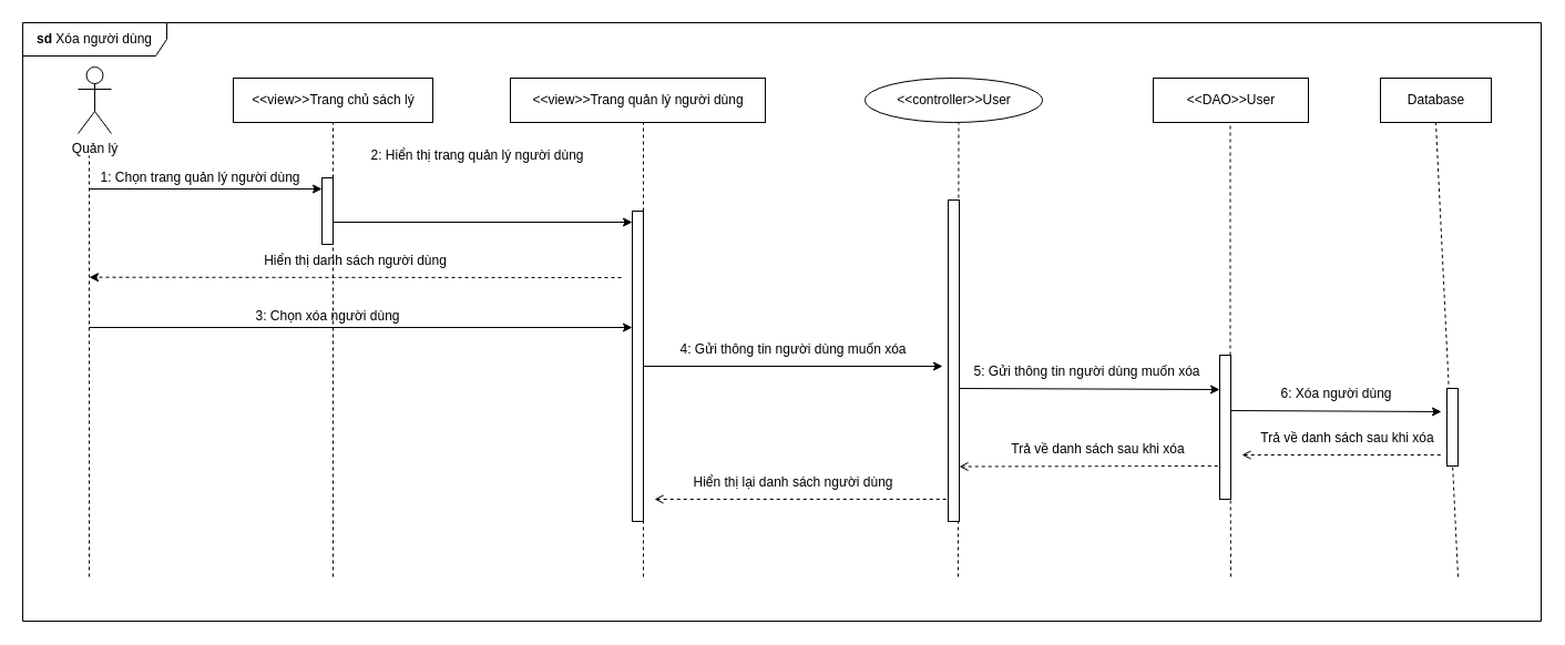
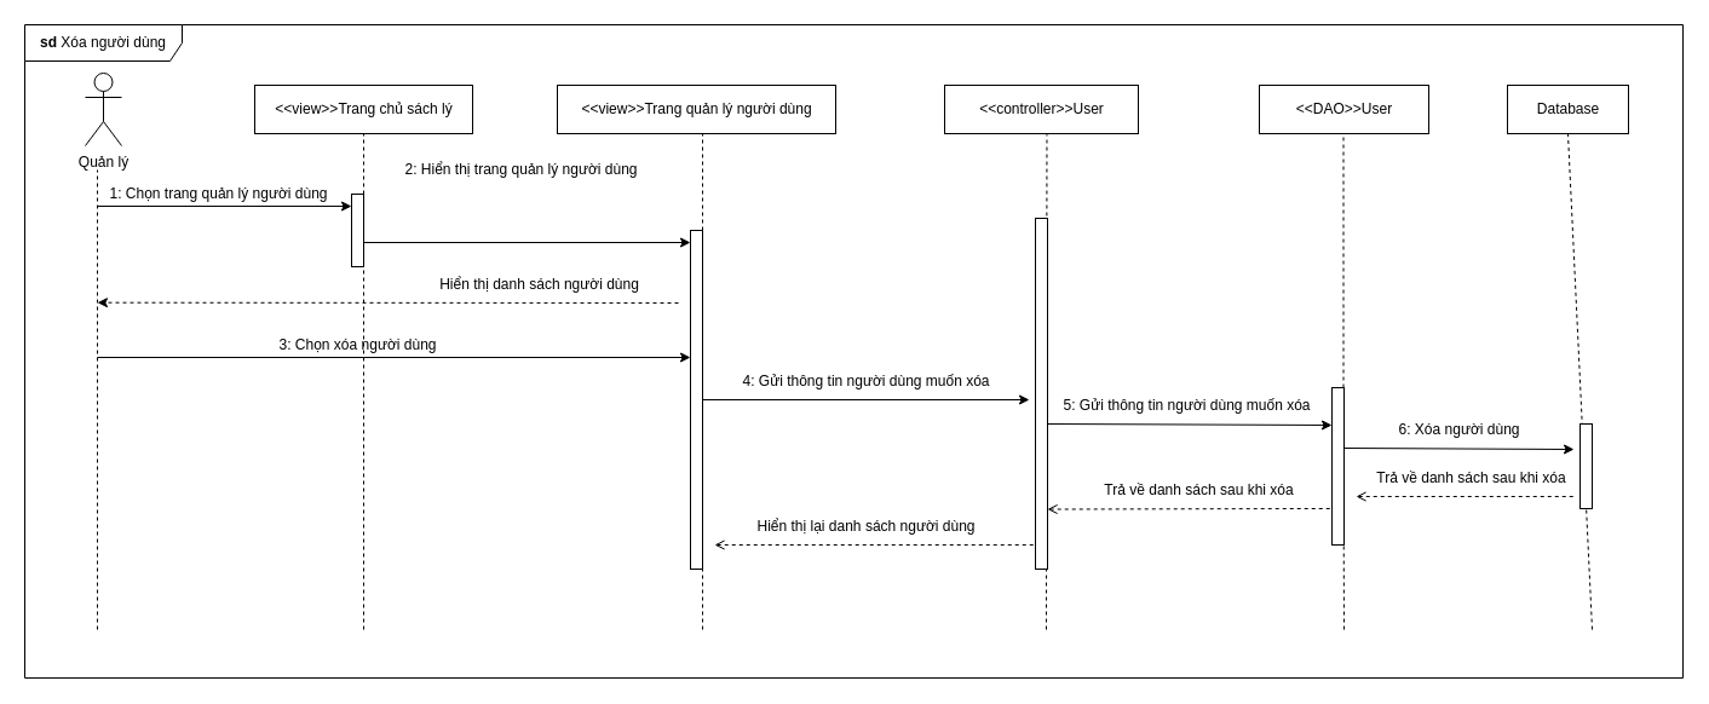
  <mxCell id="0" />
  <mxCell id="1" parent="0" />
  <mxCell id="2" value="&lt;b&gt;sd &lt;/b&gt;Xóa người dùng" style="shape=umlFrame;whiteSpace=wrap;html=1;width=130;height=30;" parent="1" vertex="1"><mxGeometry x="20" y="20" width="1370" height="540" as="geometry" /></mxCell>
  <mxCell id="3" value="Quản lý" style="shape=umlActor;verticalLabelPosition=bottom;verticalAlign=top;html=1;outlineConnect=0;" parent="1" vertex="1"><mxGeometry x="70" y="60" width="30" height="60" as="geometry" /></mxCell>
  <mxCell id="4" value="&amp;lt;&amp;lt;view&amp;gt;&amp;gt;Trang chủ sách lý" style="html=1;" parent="1" vertex="1"><mxGeometry x="210" y="70" width="180" height="40" as="geometry" /></mxCell>
- <mxCell id="5" value="&amp;lt;&amp;lt;controller&amp;gt;&amp;gt;User" style="ellipse;html=1;" parent="1" vertex="1"><mxGeometry x="780" y="70" width="160" height="40" as="geometry" /></mxCell>
+ <mxCell id="5" value="&amp;lt;&amp;lt;controller&amp;gt;&amp;gt;User" style="html=1;" parent="1" vertex="1"><mxGeometry x="780" y="70" width="160" height="40" as="geometry" /></mxCell>
  <mxCell id="6" value="&amp;lt;&amp;lt;DAO&amp;gt;&amp;gt;User" style="html=1;" parent="1" vertex="1"><mxGeometry x="1040" y="70" width="140" height="40" as="geometry" /></mxCell>
  <mxCell id="7" value="Database" style="html=1;" parent="1" vertex="1"><mxGeometry x="1245" y="70" width="100" height="40" as="geometry" /></mxCell>
  <mxCell id="8" value="" style="endArrow=none;dashed=1;html=1;rounded=0;" parent="1" edge="1"><mxGeometry width="50" height="50" relative="1" as="geometry"><mxPoint x="80" y="520" as="sourcePoint" /><mxPoint x="80" y="140" as="targetPoint" /></mxGeometry></mxCell>
  <mxCell id="9" value="" style="endArrow=classic;html=1;rounded=0;entryX=0;entryY=0.167;entryDx=0;entryDy=0;entryPerimeter=0;" parent="1" edge="1" target="12"><mxGeometry width="50" height="50" relative="1" as="geometry"><mxPoint x="80" y="170" as="sourcePoint" /><mxPoint x="270" y="171" as="targetPoint" /></mxGeometry></mxCell>
  <mxCell id="10" value="" style="endArrow=none;dashed=1;html=1;rounded=0;entryX=0.5;entryY=1;entryDx=0;entryDy=0;" parent="1" target="4" edge="1"><mxGeometry width="50" height="50" relative="1" as="geometry"><mxPoint x="300" y="520" as="sourcePoint" /><mxPoint x="330" y="160" as="targetPoint" /></mxGeometry></mxCell>
  <mxCell id="11" value="1: Chọn trang quản lý người dùng" style="text;html=1;align=center;verticalAlign=middle;resizable=0;points=[];autosize=1;strokeColor=none;fillColor=none;" parent="1" vertex="1"><mxGeometry x="80" y="145" width="200" height="30" as="geometry" /></mxCell>
  <mxCell id="12" value="" style="html=1;points=[];perimeter=orthogonalPerimeter;" parent="1" vertex="1"><mxGeometry x="290" y="160" width="10" height="60" as="geometry" /></mxCell>
  <mxCell id="13" value="" style="endArrow=classic;html=1;rounded=0;" parent="1" edge="1"><mxGeometry width="50" height="50" relative="1" as="geometry"><mxPoint x="300" y="200" as="sourcePoint" /><mxPoint x="570" y="200" as="targetPoint" /></mxGeometry></mxCell>
  <mxCell id="14" value="" style="endArrow=none;dashed=1;html=1;rounded=0;entryX=0.528;entryY=1.017;entryDx=0;entryDy=0;entryPerimeter=0;" parent="1" edge="1" target="5"><mxGeometry width="50" height="50" relative="1" as="geometry"><mxPoint x="864" y="520" as="sourcePoint" /><mxPoint x="862.25" y="110" as="targetPoint" /></mxGeometry></mxCell>
  <mxCell id="15" value="" style="endArrow=none;dashed=1;html=1;rounded=0;entryX=0.5;entryY=1;entryDx=0;entryDy=0;startArrow=none;" parent="1" edge="1" source="20"><mxGeometry width="50" height="50" relative="1" as="geometry"><mxPoint x="1109.5" y="600" as="sourcePoint" /><mxPoint x="1109.5" y="110" as="targetPoint" /></mxGeometry></mxCell>
  <mxCell id="16" value="" style="endArrow=none;dashed=1;html=1;rounded=0;entryX=0.5;entryY=1;entryDx=0;entryDy=0;startArrow=none;" parent="1" target="7" edge="1"><mxGeometry width="50" height="50" relative="1" as="geometry"><mxPoint x="1315" y="520" as="sourcePoint" /><mxPoint x="1365" y="230" as="targetPoint" /></mxGeometry></mxCell>
  <mxCell id="17" value="" style="html=1;points=[];perimeter=orthogonalPerimeter;" parent="1" vertex="1"><mxGeometry x="855" y="180" width="10" height="290" as="geometry" /></mxCell>
  <mxCell id="18" value="&amp;lt;&amp;lt;view&amp;gt;&amp;gt;Trang quản lý người dùng" style="html=1;" parent="1" vertex="1"><mxGeometry x="460" y="70" width="230" height="40" as="geometry" /></mxCell>
  <mxCell id="19" value="" style="endArrow=none;dashed=1;html=1;rounded=0;" parent="1" edge="1"><mxGeometry width="50" height="50" relative="1" as="geometry"><mxPoint x="580" y="520" as="sourcePoint" /><mxPoint x="580" y="110" as="targetPoint" /></mxGeometry></mxCell>
  <mxCell id="20" value="" style="html=1;points=[];perimeter=orthogonalPerimeter;" parent="1" vertex="1"><mxGeometry x="1100" y="320" width="10" height="130" as="geometry" /></mxCell>
  <mxCell id="21" value="" style="endArrow=none;dashed=1;html=1;rounded=0;entryX=0.973;entryY=0.993;entryDx=0;entryDy=0;entryPerimeter=0;" edge="1" parent="1" target="20"><mxGeometry width="50" height="50" relative="1" as="geometry"><mxPoint x="1110" y="520" as="sourcePoint" /><mxPoint x="1109.5" y="110" as="targetPoint" /></mxGeometry></mxCell>
  <mxCell id="22" value="2: Hiển thị trang quản lý người dùng" style="text;html=1;align=center;verticalAlign=middle;resizable=0;points=[];autosize=1;strokeColor=none;fillColor=none;" vertex="1" parent="1"><mxGeometry x="320" y="125" width="220" height="30" as="geometry" /></mxCell>
  <mxCell id="23" value="" style="html=1;points=[];perimeter=orthogonalPerimeter;" vertex="1" parent="1"><mxGeometry x="1305" y="350" width="10" height="70" as="geometry" /></mxCell>
  <mxCell id="24" value="" style="endArrow=classic;html=1;rounded=0;dashed=1;" edge="1" parent="1"><mxGeometry width="50" height="50" relative="1" as="geometry"><mxPoint x="560" y="250" as="sourcePoint" /><mxPoint x="80" y="249.68" as="targetPoint" /></mxGeometry></mxCell>
  <mxCell id="25" value="" style="html=1;points=[];perimeter=orthogonalPerimeter;" vertex="1" parent="1"><mxGeometry x="570" y="190" width="10" height="280" as="geometry" /></mxCell>
- <mxCell id="26" value="Hiển thị danh sách người dùng" style="text;html=1;align=center;verticalAlign=middle;resizable=0;points=[];autosize=1;strokeColor=none;fillColor=none;" vertex="1" parent="1"><mxGeometry x="225" y="220" width="190" height="30" as="geometry" /></mxCell>
+ <mxCell id="26" value="Hiển thị danh sách người dùng" style="text;html=1;align=center;verticalAlign=middle;resizable=0;points=[];autosize=1;strokeColor=none;fillColor=none;" vertex="1" parent="1"><mxGeometry x="350" y="220" width="190" height="30" as="geometry" /></mxCell>
  <mxCell id="27" value="" style="endArrow=classic;html=1;rounded=0;" edge="1" parent="1"><mxGeometry width="50" height="50" relative="1" as="geometry"><mxPoint x="80" y="295" as="sourcePoint" /><mxPoint x="570" y="295" as="targetPoint" /></mxGeometry></mxCell>
  <mxCell id="28" value="3: Chọn xóa người dùng" style="text;html=1;align=center;verticalAlign=middle;resizable=0;points=[];autosize=1;strokeColor=none;fillColor=none;" vertex="1" parent="1"><mxGeometry x="220" y="270" width="150" height="30" as="geometry" /></mxCell>
  <mxCell id="29" value="" style="endArrow=classic;html=1;rounded=0;" edge="1" parent="1"><mxGeometry width="50" height="50" relative="1" as="geometry"><mxPoint x="580" y="330" as="sourcePoint" /><mxPoint x="850" y="330" as="targetPoint" /></mxGeometry></mxCell>
  <mxCell id="30" value="4: Gửi thông tin người dùng muốn xóa" style="text;html=1;align=center;verticalAlign=middle;resizable=0;points=[];autosize=1;strokeColor=none;fillColor=none;" vertex="1" parent="1"><mxGeometry x="600" y="300" width="230" height="30" as="geometry" /></mxCell>
  <mxCell id="31" value="" style="endArrow=classic;html=1;rounded=0;exitX=1.346;exitY=0.695;exitDx=0;exitDy=0;exitPerimeter=0;" edge="1" parent="1"><mxGeometry width="50" height="50" relative="1" as="geometry"><mxPoint x="865" y="350" as="sourcePoint" /><mxPoint x="1100" y="351" as="targetPoint" /></mxGeometry></mxCell>
  <mxCell id="32" value="5: Gửi thông tin người dùng muốn xóa" style="text;html=1;align=center;verticalAlign=middle;resizable=0;points=[];autosize=1;strokeColor=none;fillColor=none;" vertex="1" parent="1"><mxGeometry x="865" y="320" width="230" height="30" as="geometry" /></mxCell>
  <mxCell id="33" value="" style="endArrow=classic;html=1;rounded=0;exitX=1.346;exitY=0.695;exitDx=0;exitDy=0;exitPerimeter=0;" edge="1" parent="1"><mxGeometry width="50" height="50" relative="1" as="geometry"><mxPoint x="1110" y="370" as="sourcePoint" /><mxPoint x="1300" y="371" as="targetPoint" /></mxGeometry></mxCell>
  <mxCell id="34" value="6: Xóa người dùng" style="text;html=1;align=center;verticalAlign=middle;resizable=0;points=[];autosize=1;strokeColor=none;fillColor=none;" vertex="1" parent="1"><mxGeometry x="1145" y="340" width="120" height="30" as="geometry" /></mxCell>
  <mxCell id="35" value="" style="endArrow=none;dashed=1;html=1;rounded=0;startArrow=open;startFill=0;" edge="1" parent="1"><mxGeometry width="50" height="50" relative="1" as="geometry"><mxPoint x="1120" y="410" as="sourcePoint" /><mxPoint x="1300" y="410" as="targetPoint" /></mxGeometry></mxCell>
  <mxCell id="36" value="Trả về danh sách sau khi xóa" style="text;html=1;align=center;verticalAlign=middle;resizable=0;points=[];autosize=1;strokeColor=none;fillColor=none;" vertex="1" parent="1"><mxGeometry x="1125" y="380" width="180" height="30" as="geometry" /></mxCell>
  <mxCell id="37" value="" style="endArrow=none;dashed=1;html=1;rounded=0;startArrow=open;startFill=0;exitX=1.249;exitY=0.823;exitDx=0;exitDy=0;exitPerimeter=0;entryX=0;entryY=0.769;entryDx=0;entryDy=0;entryPerimeter=0;" edge="1" parent="1" target="20"><mxGeometry width="50" height="50" relative="1" as="geometry"><mxPoint x="865" y="420.53" as="sourcePoint" /><mxPoint x="1052.51" y="420" as="targetPoint" /></mxGeometry></mxCell>
  <mxCell id="38" value="" style="endArrow=none;dashed=1;html=1;rounded=0;startArrow=open;startFill=0;entryX=0;entryY=0.769;entryDx=0;entryDy=0;entryPerimeter=0;" edge="1" parent="1"><mxGeometry width="50" height="50" relative="1" as="geometry"><mxPoint x="590" y="450" as="sourcePoint" /><mxPoint x="855" y="449.97" as="targetPoint" /></mxGeometry></mxCell>
  <mxCell id="39" value="Hiển thị lại danh sách người dùng" style="text;html=1;align=center;verticalAlign=middle;resizable=0;points=[];autosize=1;strokeColor=none;fillColor=none;" vertex="1" parent="1"><mxGeometry x="615" y="420" width="200" height="30" as="geometry" /></mxCell>
  <mxCell id="40" value="Trả về danh sách sau khi xóa" style="text;html=1;align=center;verticalAlign=middle;resizable=0;points=[];autosize=1;strokeColor=none;fillColor=none;" vertex="1" parent="1"><mxGeometry x="900" y="390" width="180" height="30" as="geometry" /></mxCell>
